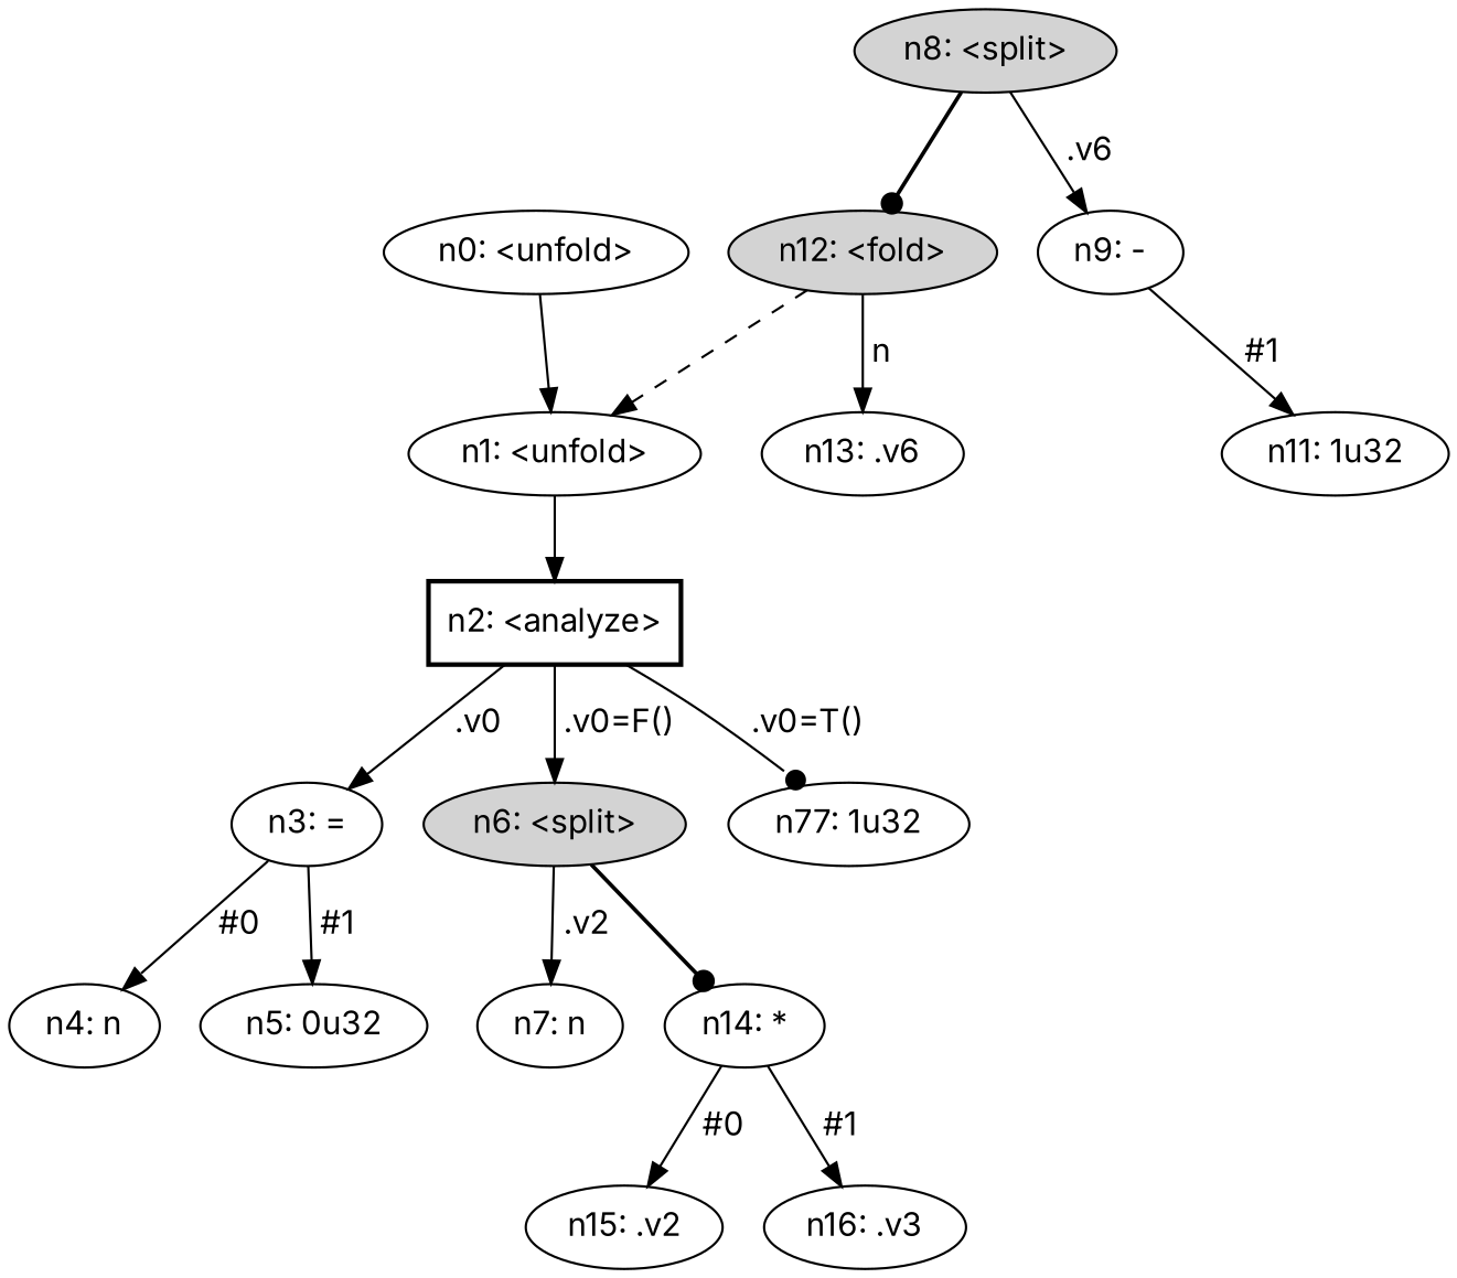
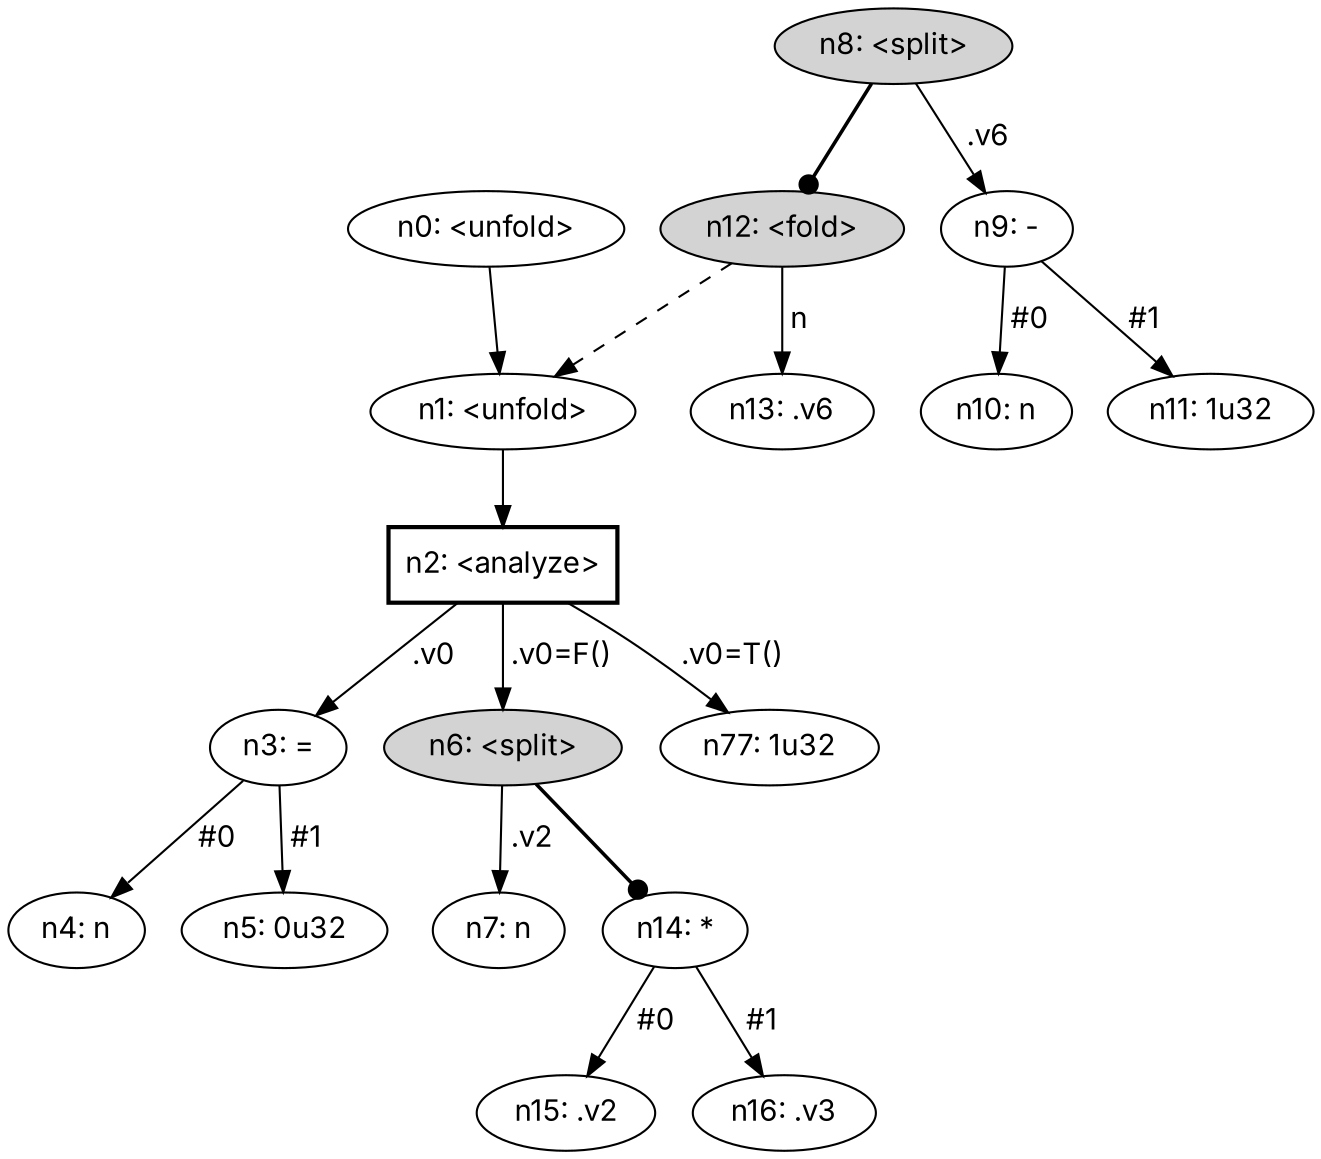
  digraph {
    fontname=Inter
    node [fontname=Inter]
    edge [fontname=Inter]
    n1 [label="n0: <unfold>"]
    n2 [label="n1: <unfold>"]
    n3 [label="n2: <analyze>" shape=box style=bold]
    n4 [label="n3: ="]
    n5 [label="n6: <split>" style=filled]
    n6 [label="n77: 1u32"]
    n7 [label="n4: n"]
    n8 [label="n5: 0u32"]
    n9 [label="n7: n"]
    n10 [label="n14: *"]
    n11 [label="n8: <split>" style=filled]
    n12 [label="n9: -"]
    n13 [label="n12: <fold>" style=filled]
    n14 [label="n15: .v2"]
    n15 [label="n16: .v3"]
+   n16 [label="n10: n"]
    n17 [label="n11: 1u32"]
    n18 [label="n13: .v6"]
    n1 -> n2
    n2 -> n3
    n3 -> n4 [label=" .v0 "]
    n3 -> n5 [label=" .v0=F() "]
-   n3 -> n6 [label=" .v0=T() " arrowhead=dot]
+   n3 -> n6 [label=" .v0=T() "]
    n4 -> n7 [label=" #0 "]
    n4 -> n8 [label=" #1 "]
    n5 -> n9 [label=" .v2 "]
    n5 -> n10 [arrowhead=dot penwidth=1.7]
    n10 -> n14 [label=" #0 "]
    n10 -> n15 [label=" #1 "]
    n11 -> n12 [label=" .v6 "]
    n11 -> n13 [arrowhead=dot penwidth=1.7]
+   n12 -> n16 [label=" #0 "]
    n12 -> n17 [label=" #1 "]
    n13 -> n2 [style=dashed]
    n13 -> n18 [label=" n "]
  }
